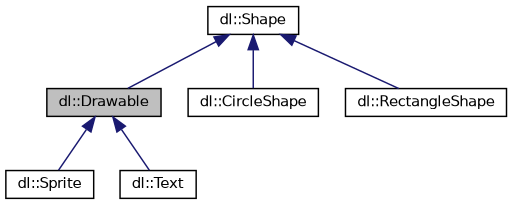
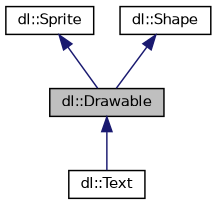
  digraph {
    node [color=black fillcolor=white fontname=Helvetica fontsize=10 shape=record style=filled]
    edge [color=midnightblue dir=back fontname=Helvetica fontsize=10 labelfontname=Helvetica labelfontsize=10 style=solid]
    n1 [fillcolor=grey75 fontcolor=black height=0.2 label="dl::Drawable" width=0.4]
    n2 [height=0.2 label="dl::Sprite" width=0.4]
    n3 [height=0.2 label="dl::Text" width=0.4]
    n4 [height=0.2 label="dl::Shape" width=0.4]
-   n5 [height=0.2 label="dl::CircleShape" width=0.4]
-   n6 [height=0.2 label="dl::RectangleShape" width=0.4]
-   n1 -> n2
+   n2 -> n1
    n1 -> n3
    n4 -> n1
-   n4 -> n5
-   n4 -> n6
  }
